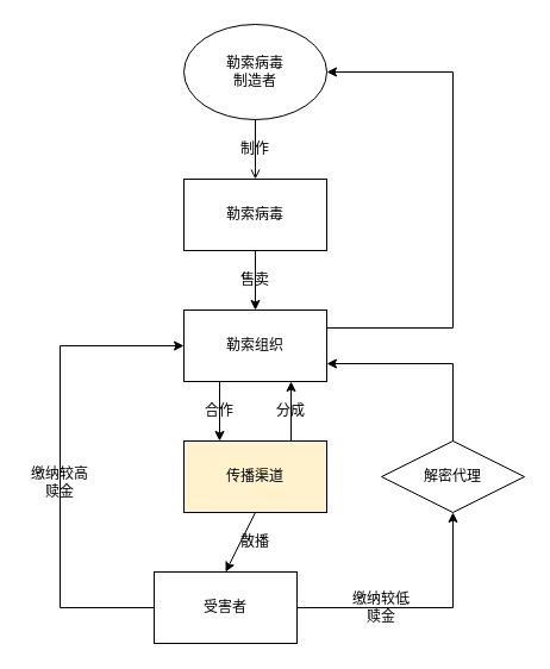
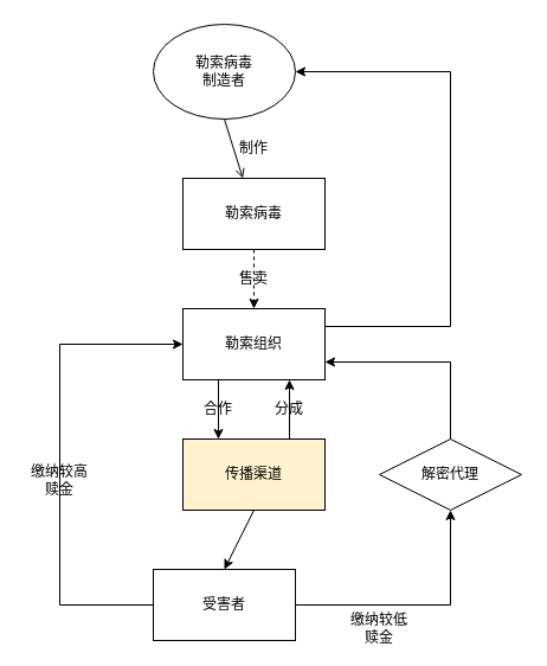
  <mxCell id="0" />
  <mxCell id="1" parent="0" />
- <mxCell id="2" value="勒索病毒&lt;br&gt;制造者" style="ellipse;whiteSpace=wrap;html=1;" vertex="1" parent="1"><mxGeometry x="154" y="20" width="120" height="80" as="geometry" /></mxCell>
+ <mxCell id="2" value="勒索病毒&lt;br&gt;制造者" style="ellipse;whiteSpace=wrap;html=1;" vertex="1" parent="1"><mxGeometry x="129" y="20" width="120" height="80" as="geometry" /></mxCell>
  <mxCell id="3" value="勒索病毒" style="rounded=0;whiteSpace=wrap;html=1;" vertex="1" parent="1"><mxGeometry x="154" y="150" width="120" height="60" as="geometry" /></mxCell>
  <mxCell id="4" value="勒索组织" style="rounded=0;whiteSpace=wrap;html=1;" vertex="1" parent="1"><mxGeometry x="154" y="260" width="120" height="60" as="geometry" /></mxCell>
  <mxCell id="5" value="传播渠道" style="rounded=0;whiteSpace=wrap;html=1;fillColor=#fff2cc;" vertex="1" parent="1"><mxGeometry x="154" y="370" width="120" height="60" as="geometry" /></mxCell>
  <mxCell id="6" value="受害者" style="rounded=0;whiteSpace=wrap;html=1;" vertex="1" parent="1"><mxGeometry x="129" y="480" width="120" height="60" as="geometry" /></mxCell>
  <mxCell id="7" value="解密代理" style="rhombus;whiteSpace=wrap;html=1;" vertex="1" parent="1"><mxGeometry x="320" y="370" width="120" height="60" as="geometry" /></mxCell>
  <mxCell id="8" value="" style="endArrow=open;html=1;rounded=0;exitX=0.5;exitY=1;exitDx=0;exitDy=0;" edge="1" parent="1" source="2" target="3"><mxGeometry width="50" height="50" relative="1" as="geometry"><mxPoint x="190" y="380" as="sourcePoint" /><mxPoint x="240" y="330" as="targetPoint" /></mxGeometry></mxCell>
- <mxCell id="9" value="" style="endArrow=classic;html=1;rounded=0;exitX=0.5;exitY=1;exitDx=0;exitDy=0;entryX=0.5;entryY=0;entryDx=0;entryDy=0;" edge="1" parent="1" source="3" target="4"><mxGeometry width="50" height="50" relative="1" as="geometry"><mxPoint x="190" y="380" as="sourcePoint" /><mxPoint x="240" y="330" as="targetPoint" /></mxGeometry></mxCell>
+ <mxCell id="9" value="" style="endArrow=classic;html=1;rounded=0;exitX=0.5;exitY=1;exitDx=0;exitDy=0;entryX=0.5;entryY=0;entryDx=0;entryDy=0;dashed=1;" edge="1" parent="1" source="3" target="4"><mxGeometry width="50" height="50" relative="1" as="geometry"><mxPoint x="190" y="380" as="sourcePoint" /><mxPoint x="240" y="330" as="targetPoint" /></mxGeometry></mxCell>
  <mxCell id="10" value="" style="endArrow=classic;html=1;rounded=0;exitX=0.25;exitY=1;exitDx=0;exitDy=0;entryX=0.25;entryY=0;entryDx=0;entryDy=0;" edge="1" parent="1" source="4" target="5"><mxGeometry width="50" height="50" relative="1" as="geometry"><mxPoint x="190" y="380" as="sourcePoint" /><mxPoint x="240" y="330" as="targetPoint" /></mxGeometry></mxCell>
  <mxCell id="11" value="" style="endArrow=classic;html=1;rounded=0;exitX=0.75;exitY=0;exitDx=0;exitDy=0;entryX=0.75;entryY=1;entryDx=0;entryDy=0;" edge="1" parent="1" source="5" target="4"><mxGeometry width="50" height="50" relative="1" as="geometry"><mxPoint x="190" y="380" as="sourcePoint" /><mxPoint x="240" y="330" as="targetPoint" /></mxGeometry></mxCell>
  <mxCell id="12" value="" style="endArrow=classic;html=1;rounded=0;exitX=0.5;exitY=1;exitDx=0;exitDy=0;entryX=0.5;entryY=0;entryDx=0;entryDy=0;" edge="1" parent="1" source="5" target="6"><mxGeometry width="50" height="50" relative="1" as="geometry"><mxPoint x="190" y="380" as="sourcePoint" /><mxPoint x="240" y="330" as="targetPoint" /></mxGeometry></mxCell>
  <mxCell id="13" value="" style="endArrow=classic;html=1;rounded=0;exitX=1;exitY=0.5;exitDx=0;exitDy=0;entryX=0.5;entryY=1;entryDx=0;entryDy=0;" edge="1" parent="1" source="6" target="7"><mxGeometry width="50" height="50" relative="1" as="geometry"><mxPoint x="190" y="380" as="sourcePoint" /><mxPoint x="510" y="510" as="targetPoint" /><Array as="points"><mxPoint x="380" y="510" /></Array></mxGeometry></mxCell>
  <mxCell id="14" value="" style="endArrow=classic;html=1;rounded=0;exitX=0;exitY=0.5;exitDx=0;exitDy=0;entryX=0;entryY=0.5;entryDx=0;entryDy=0;" edge="1" parent="1" source="6" target="4"><mxGeometry width="50" height="50" relative="1" as="geometry"><mxPoint x="190" y="380" as="sourcePoint" /><mxPoint x="60" y="290" as="targetPoint" /><Array as="points"><mxPoint x="50" y="510" /><mxPoint x="50" y="290" /></Array></mxGeometry></mxCell>
  <mxCell id="15" value="" style="endArrow=classic;html=1;rounded=0;exitX=0.5;exitY=0;exitDx=0;exitDy=0;entryX=1;entryY=0.75;entryDx=0;entryDy=0;" edge="1" parent="1" source="7" target="4"><mxGeometry width="50" height="50" relative="1" as="geometry"><mxPoint x="190" y="380" as="sourcePoint" /><mxPoint x="240" y="330" as="targetPoint" /><Array as="points"><mxPoint x="380" y="305" /></Array></mxGeometry></mxCell>
  <mxCell id="16" value="" style="endArrow=classic;html=1;rounded=0;exitX=1;exitY=0.25;exitDx=0;exitDy=0;entryX=1;entryY=0.5;entryDx=0;entryDy=0;" edge="1" parent="1" source="4" target="2"><mxGeometry width="50" height="50" relative="1" as="geometry"><mxPoint x="270" y="240" as="sourcePoint" /><mxPoint x="320" y="190" as="targetPoint" /><Array as="points"><mxPoint x="380" y="275" /><mxPoint x="380" y="60" /></Array></mxGeometry></mxCell>
  <mxCell id="17" value="制作" style="text;html=1;strokeColor=none;fillColor=none;align=center;verticalAlign=middle;whiteSpace=wrap;rounded=0;" vertex="1" parent="1"><mxGeometry x="184" y="110" width="60" height="30" as="geometry" /></mxCell>
  <mxCell id="18" value="售卖" style="text;html=1;strokeColor=none;fillColor=none;align=center;verticalAlign=middle;whiteSpace=wrap;rounded=0;" vertex="1" parent="1"><mxGeometry x="184" y="220" width="60" height="30" as="geometry" /></mxCell>
  <mxCell id="19" value="缴纳较高赎金" style="text;html=1;strokeColor=none;fillColor=none;align=center;verticalAlign=middle;whiteSpace=wrap;rounded=0;" vertex="1" parent="1"><mxGeometry x="20" y="390" width="60" height="30" as="geometry" /></mxCell>
  <mxCell id="20" value="合作" style="text;html=1;strokeColor=none;fillColor=none;align=center;verticalAlign=middle;whiteSpace=wrap;rounded=0;" vertex="1" parent="1"><mxGeometry x="154" y="330" width="60" height="30" as="geometry" /></mxCell>
  <mxCell id="21" value="分成" style="text;html=1;strokeColor=none;fillColor=none;align=center;verticalAlign=middle;whiteSpace=wrap;rounded=0;" vertex="1" parent="1"><mxGeometry x="214" y="330" width="60" height="30" as="geometry" /></mxCell>
- <mxCell id="22" value="散播" style="text;html=1;strokeColor=none;fillColor=none;align=center;verticalAlign=middle;whiteSpace=wrap;rounded=0;" vertex="1" parent="1"><mxGeometry x="184" y="440" width="60" height="30" as="geometry" /></mxCell>
- <mxCell id="23" value="缴纳较低赎金" style="text;html=1;strokeColor=none;fillColor=none;align=center;verticalAlign=middle;whiteSpace=wrap;rounded=0;" vertex="1" parent="1"><mxGeometry x="290" y="495" width="60" height="30" as="geometry" /></mxCell>
+ <mxCell id="23" value="缴纳较低赎金" style="text;html=1;strokeColor=none;fillColor=none;align=center;verticalAlign=middle;whiteSpace=wrap;rounded=0;" vertex="1" parent="1"><mxGeometry x="290" y="515" width="60" height="30" as="geometry" /></mxCell>
